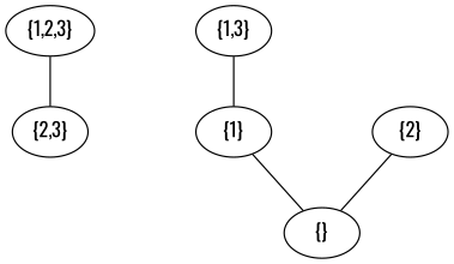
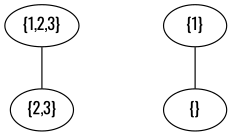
  graph {
    fontname=Oswald
    nodesep=1
    node [fontname=Oswald]
    edge [fontname=Oswald]
    n1 [label="{1,2,3}"]
    n2 [label="{2,3}"]
-   n3 [label="{1,3}"]
    n4 [label="{1}"]
    n5 [label="{}"]
-   n6 [label="{2}"]
    n1 -- n2
-   n3 -- n4
    n4 -- n5
-   n6 -- n5
  }
